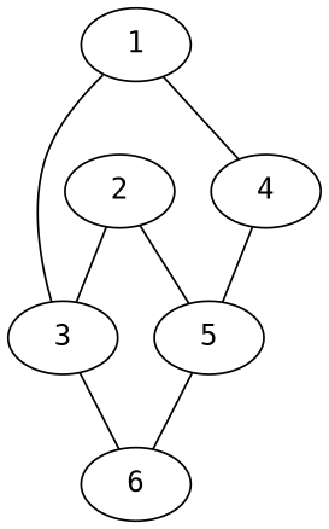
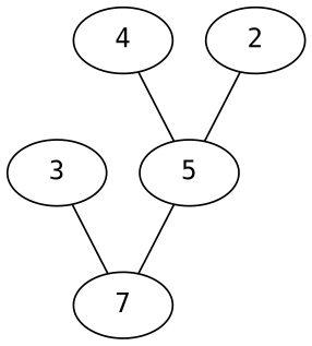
  strict graph {
    fontname="DejaVu Sans Mono"
    node [fontname="DejaVu Sans Mono"]
    edge [fontname="DejaVu Sans Mono"]
-   1
    3
    4
    2
    5
-   6
-   1 -- 3
-   1 -- 4
+   6 [label=7]
    3 -- 6
    4 -- 5
-   2 -- 3
    2 -- 5
    5 -- 6
  }
